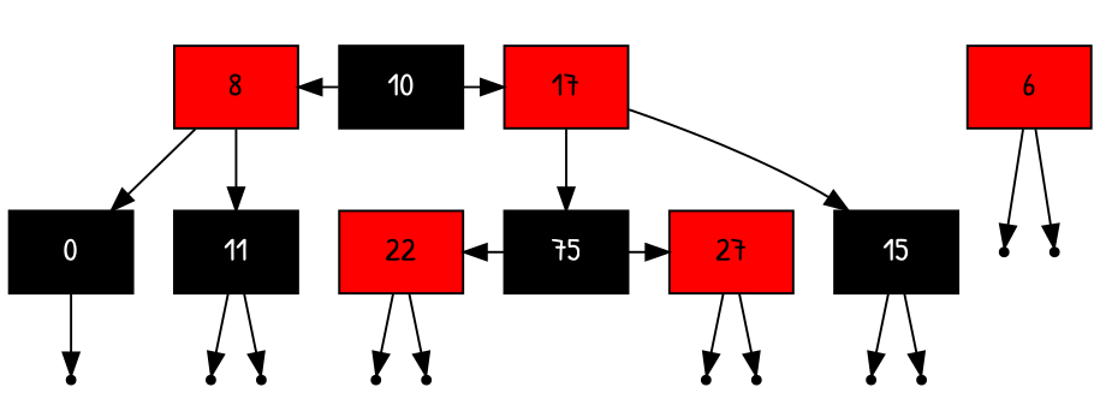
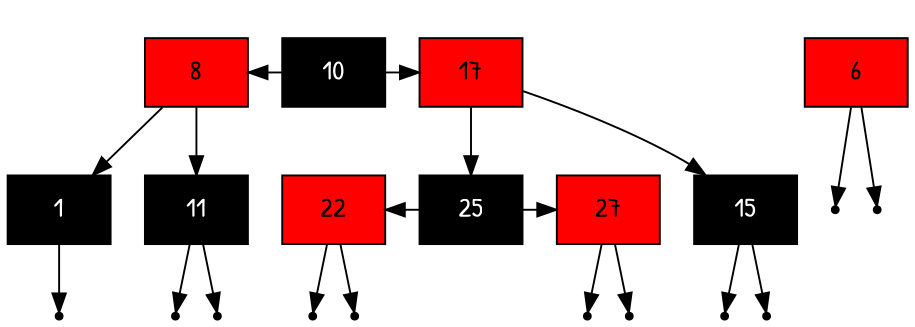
  digraph {
    fontname="Patrick Hand"
    node [fontname="Patrick Hand" shape=point]
    edge [fontname="Patrick Hand"]
-   n1 [fillcolor=black fontcolor=white label=75 shape=rectangle style=filled]
+   n1 [fillcolor=black fontcolor=white label=25 shape=rectangle style=filled]
    n2 [fillcolor=red fontcolor=black label=22 shape=rectangle style=filled]
    n3 [fillcolor=red fontcolor=black label=27 shape=rectangle style=filled]
    n4 [fillcolor=black fontcolor=white label=10 shape=rectangle style=filled]
    n5 [fillcolor=red fontcolor=black label=8 shape=rectangle style=filled]
    n6 [fillcolor=red fontcolor=black label=17 shape=rectangle style=filled]
    null8
    null9
    null10
    null11
-   n11 [fillcolor=black fontcolor=white label=0 shape=rectangle style=filled]
+   n11 [fillcolor=black fontcolor=white label=1 shape=rectangle style=filled]
    n12 [fillcolor=black fontcolor=white label=11 shape=rectangle style=filled]
    n13 [fillcolor=black fontcolor=white label=15 shape=rectangle style=filled]
    null1
    null4
    null5
    n17 [fillcolor=red fontcolor=black label=6 shape=rectangle style=filled]
    null2
    null3
    null6
    null7
    subgraph cluster_1 {
      color=white
      subgraph sub_2 {
        color=white
        rank=same
        n1
        n2
        n3
      }
    }
    subgraph cluster_3 {
      color=white
      subgraph sub_4 {
        color=white
        rank=same
        n4
        n5
        n6
      }
    }
    n1 -> n3
    n2 -> n1 [dir=back]
    n2 -> null8
    n2 -> null9
    n3 -> null10
    n3 -> null11
    n4 -> n6
    n5 -> n4 [dir=back]
    n5 -> n11
    n5 -> n12
    n6 -> n1
    n6 -> n13
    n11 -> null1
    n12 -> null4
    n12 -> null5
    n13 -> null6
    n13 -> null7
    n17 -> null2
    n17 -> null3
  }
